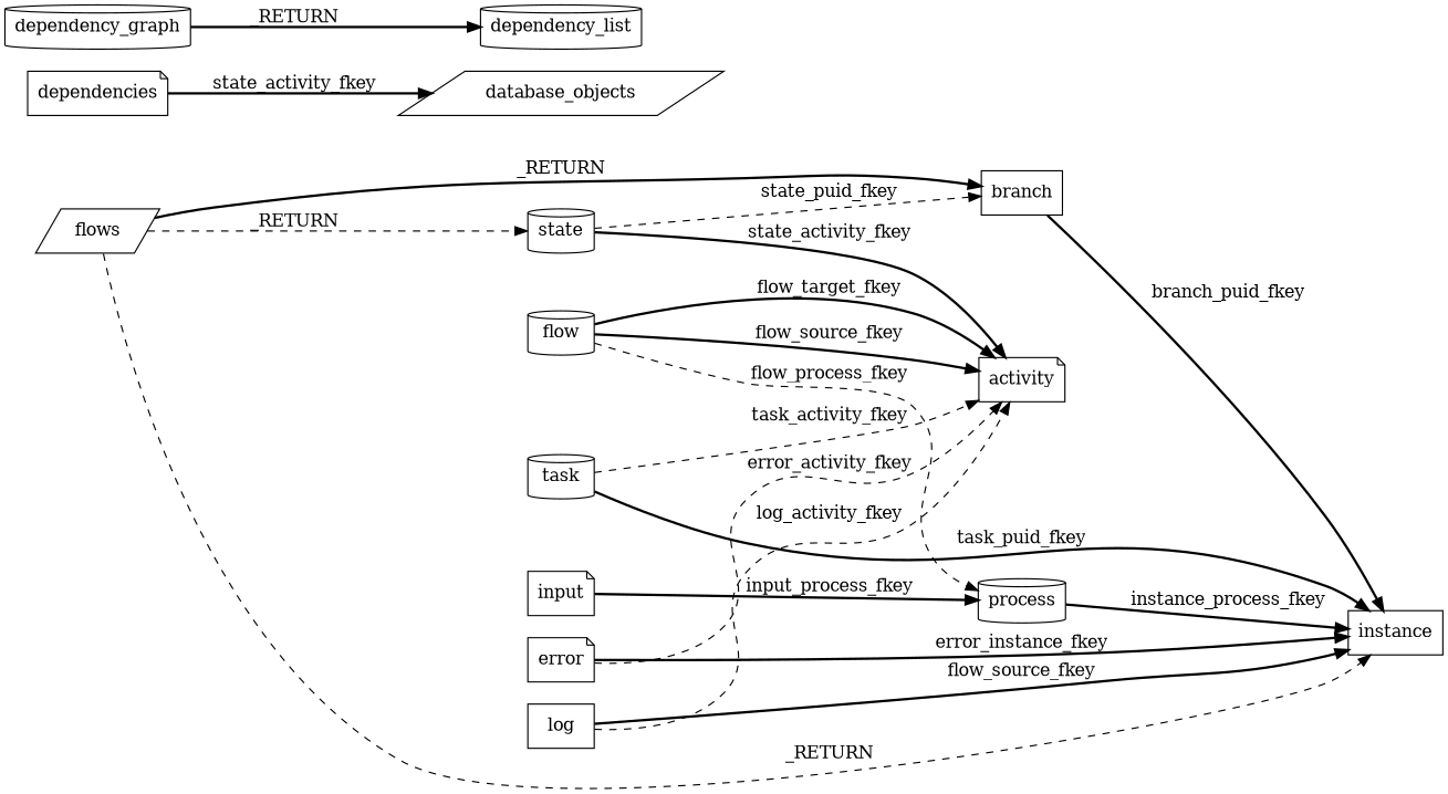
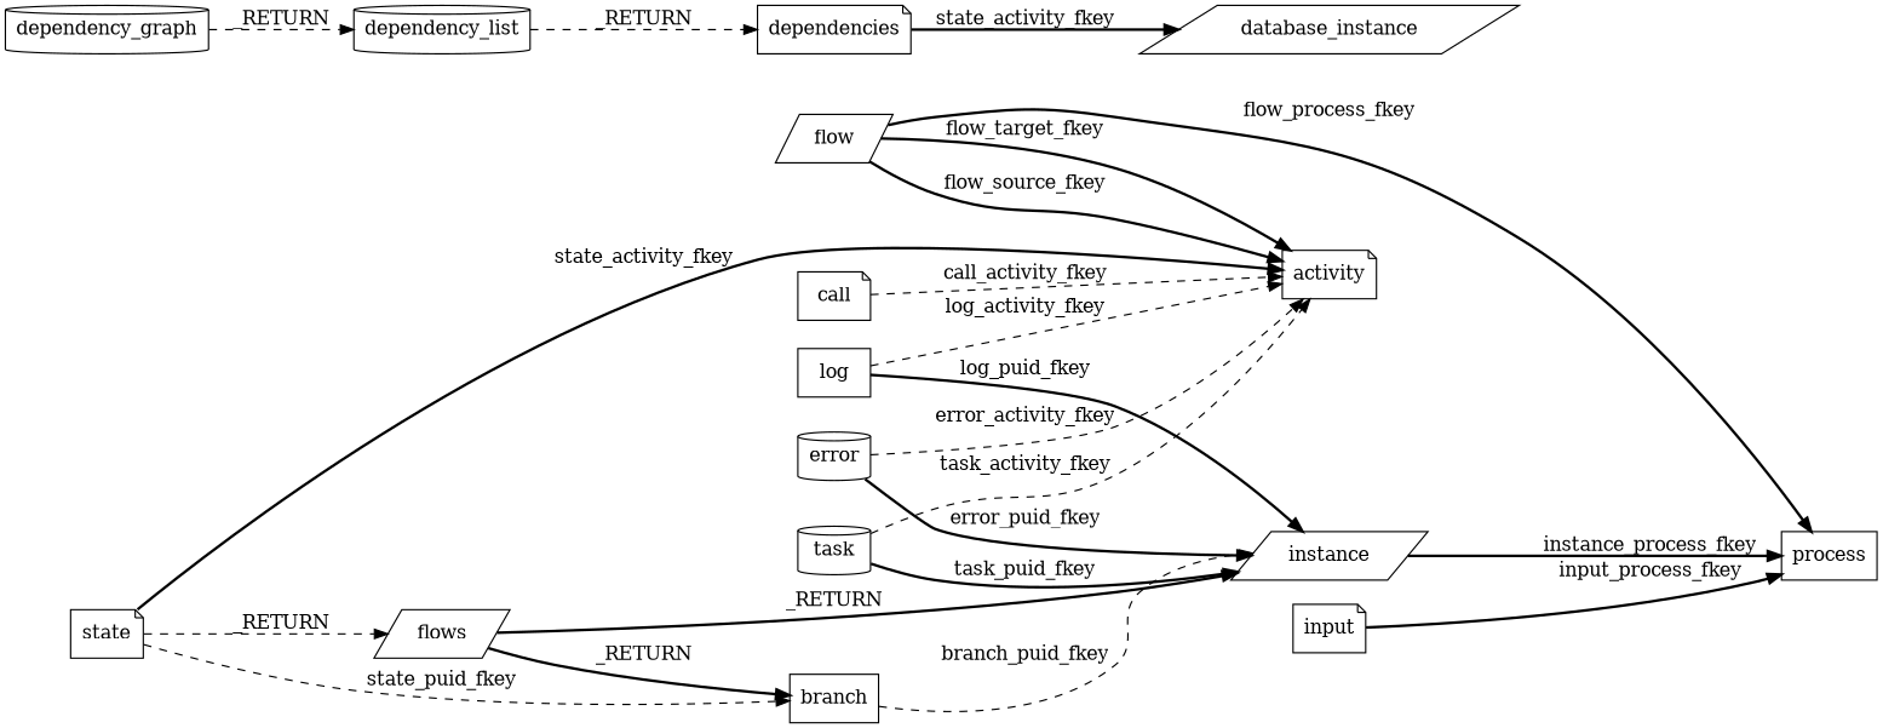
  digraph {
    rankdir=LR
    node [shape=note]
    edge [style=bold]
    activity
-   flow [shape=cylinder]
-   process [shape=cylinder]
-   state [shape=cylinder]
+   flow [shape=parallelogram]
+   process [shape=box]
+   state
    branch [shape=box]
-   instance [shape=box]
-   error
+   instance [shape=parallelogram]
+   error [shape=cylinder]
    log [shape=box]
    task [shape=cylinder]
+   call
    flows [shape=parallelogram]
    input
    dependencies
-   database_objects [shape=parallelogram]
+   database_objects [shape=parallelogram label=database_instance]
    dependency_list [shape=cylinder]
    dependency_graph [shape=cylinder]
    flow -> activity [label=flow_target_fkey]
    flow -> activity [label=flow_source_fkey]
-   flow -> process [label=flow_process_fkey style=dashed]
+   flow -> process [label=flow_process_fkey]
    state -> activity [label=state_activity_fkey]
    state -> branch [label=state_puid_fkey style=dashed]
-   branch -> instance [label=branch_puid_fkey]
-   process -> instance [label=instance_process_fkey]
+   branch -> instance [label=branch_puid_fkey style=dashed]
+   instance -> process [label=instance_process_fkey]
    error -> activity [label=error_activity_fkey style=dashed]
-   error -> instance [label=error_instance_fkey]
+   error -> instance [label=error_puid_fkey]
    log -> activity [label=log_activity_fkey style=dashed]
-   log -> instance [label=flow_source_fkey]
+   log -> instance [label=log_puid_fkey]
    task -> activity [label=task_activity_fkey style=dashed]
    task -> instance [label=task_puid_fkey]
-   flows -> state [label=_RETURN style=dashed]
+   call -> activity [label=call_activity_fkey style=dashed]
+   state -> flows [label=_RETURN style=dashed]
    flows -> branch [label=_RETURN]
-   flows -> instance [label=_RETURN style=dashed]
+   flows -> instance [label=_RETURN]
    input -> process [label=input_process_fkey]
    dependencies -> database_objects [label=state_activity_fkey]
-   dependency_graph -> dependency_list [label=_RETURN]
+   dependency_list -> dependencies [label=_RETURN style=dashed]
+   dependency_graph -> dependency_list [label=_RETURN style=dashed]
  }
